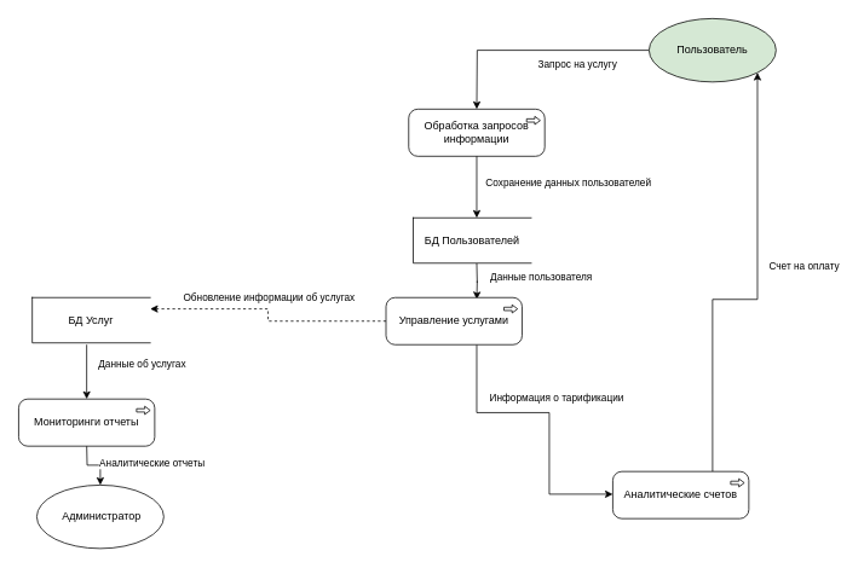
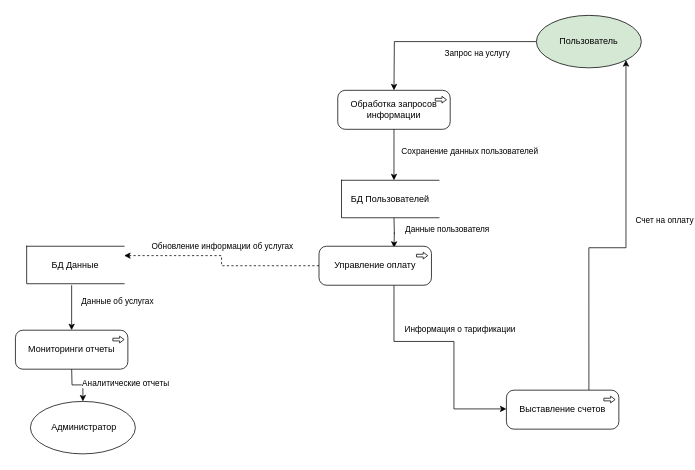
  <mxCell id="0" />
  <mxCell id="1" parent="0" />
  <mxCell id="2" style="edgeStyle=orthogonalEdgeStyle;rounded=0;orthogonalLoop=1;jettySize=auto;html=1;entryX=0.5;entryY=0;entryDx=0;entryDy=0;" edge="1" parent="1" source="4"><mxGeometry relative="1" as="geometry"><mxPoint x="525" y="120" as="targetPoint" /></mxGeometry></mxCell>
  <mxCell id="3" value="Запрос на услугу" style="edgeLabel;html=1;align=center;verticalAlign=middle;resizable=0;points=[];" vertex="1" connectable="0" parent="2"><mxGeometry x="-0.474" y="-1" relative="1" as="geometry"><mxPoint x="-13" y="16" as="offset" /></mxGeometry></mxCell>
  <mxCell id="4" value="Пользователь" style="ellipse;whiteSpace=wrap;html=1;fillColor=#d5e8d4;" vertex="1" parent="1"><mxGeometry x="715" y="20" width="140" height="70" as="geometry" /></mxCell>
  <mxCell id="5" style="edgeStyle=orthogonalEdgeStyle;rounded=0;orthogonalLoop=1;jettySize=auto;html=1;" edge="1" parent="1"><mxGeometry relative="1" as="geometry"><mxPoint x="525.034" y="170" as="sourcePoint" /><mxPoint x="525" y="240" as="targetPoint" /></mxGeometry></mxCell>
  <mxCell id="6" value="Сохранение данных пользователей" style="edgeLabel;html=1;align=center;verticalAlign=middle;resizable=0;points=[];" vertex="1" connectable="0" parent="5"><mxGeometry x="-0.286" y="1" relative="1" as="geometry"><mxPoint x="99" y="5" as="offset" /></mxGeometry></mxCell>
  <mxCell id="7" style="edgeStyle=orthogonalEdgeStyle;rounded=0;orthogonalLoop=1;jettySize=auto;html=1;" edge="1" parent="1"><mxGeometry relative="1" as="geometry"><mxPoint x="525" y="290" as="sourcePoint" /><mxPoint x="525.034" y="330" as="targetPoint" /></mxGeometry></mxCell>
  <mxCell id="8" value="Данные пользователя" style="edgeLabel;html=1;align=center;verticalAlign=middle;resizable=0;points=[];" vertex="1" connectable="0" parent="7"><mxGeometry x="-0.3" y="1" relative="1" as="geometry"><mxPoint x="69" as="offset" /></mxGeometry></mxCell>
  <mxCell id="9" style="edgeStyle=orthogonalEdgeStyle;rounded=0;orthogonalLoop=1;jettySize=auto;html=1;entryX=1;entryY=1;entryDx=0;entryDy=0;" edge="1" parent="1" target="4"><mxGeometry relative="1" as="geometry"><Array as="points"><mxPoint x="785" y="330" /><mxPoint x="835" y="330" /></Array><mxPoint x="785.034" y="520" as="sourcePoint" /></mxGeometry></mxCell>
  <mxCell id="10" value="Счет на оплату" style="edgeLabel;html=1;align=center;verticalAlign=middle;resizable=0;points=[];" vertex="1" connectable="0" parent="9"><mxGeometry x="0.129" y="-2" relative="1" as="geometry"><mxPoint x="49" as="offset" /></mxGeometry></mxCell>
  <mxCell id="11" style="edgeStyle=orthogonalEdgeStyle;rounded=0;orthogonalLoop=1;jettySize=auto;html=1;entryX=0;entryY=0.5;entryDx=0;entryDy=0;" edge="1" parent="1"><mxGeometry relative="1" as="geometry"><Array as="points"><mxPoint x="525" y="455" /><mxPoint x="605" y="455" /><mxPoint x="605" y="545" /></Array><mxPoint x="525.034" y="380" as="sourcePoint" /><mxPoint x="675" y="545" as="targetPoint" /></mxGeometry></mxCell>
  <mxCell id="12" value="Информация о тарификации" style="edgeLabel;html=1;align=center;verticalAlign=middle;resizable=0;points=[];" vertex="1" connectable="0" parent="11"><mxGeometry x="0.022" y="3" relative="1" as="geometry"><mxPoint x="4" y="-22" as="offset" /></mxGeometry></mxCell>
  <mxCell id="13" style="edgeStyle=orthogonalEdgeStyle;rounded=0;orthogonalLoop=1;jettySize=auto;html=1;entryX=0.5;entryY=0;entryDx=0;entryDy=0;" edge="1" parent="1"><mxGeometry relative="1" as="geometry"><mxPoint x="95" y="380" as="sourcePoint" /><mxPoint x="95" y="440" as="targetPoint" /></mxGeometry></mxCell>
  <mxCell id="14" value="Данные об услугах" style="edgeLabel;html=1;align=center;verticalAlign=middle;resizable=0;points=[];" vertex="1" connectable="0" parent="13"><mxGeometry x="-0.333" y="-1" relative="1" as="geometry"><mxPoint x="61" as="offset" /></mxGeometry></mxCell>
  <mxCell id="15" style="edgeStyle=orthogonalEdgeStyle;rounded=0;orthogonalLoop=1;jettySize=auto;html=1;entryX=0.5;entryY=0;entryDx=0;entryDy=0;" edge="1" parent="1" target="17"><mxGeometry relative="1" as="geometry"><mxPoint x="95" y="490" as="sourcePoint" /></mxGeometry></mxCell>
  <mxCell id="16" value="Аналитические отчеты" style="edgeLabel;html=1;align=center;verticalAlign=middle;resizable=0;points=[];" vertex="1" connectable="0" parent="15"><mxGeometry x="-0.08" y="3" relative="1" as="geometry"><mxPoint x="67" as="offset" /></mxGeometry></mxCell>
  <mxCell id="17" value="&amp;nbsp;Администратор" style="ellipse;whiteSpace=wrap;html=1;" vertex="1" parent="1"><mxGeometry x="40" y="535" width="140" height="70" as="geometry" /></mxCell>
  <mxCell id="18" value="БД Пользователей" style="html=1;dashed=0;whiteSpace=wrap;shape=partialRectangle;right=0;" vertex="1" parent="1"><mxGeometry x="455" y="240" width="130" height="50" as="geometry" /></mxCell>
  <mxCell id="19" value="Обработка запросов информации" style="html=1;outlineConnect=0;whiteSpace=wrap;shape=mxgraph.archimate3.application;appType=proc;archiType=rounded;" vertex="1" parent="1"><mxGeometry x="450" y="120" width="150" height="52" as="geometry" /></mxCell>
- <mxCell id="20" value="Аналитические счетов" style="html=1;outlineConnect=0;whiteSpace=wrap;shape=mxgraph.archimate3.application;appType=proc;archiType=rounded;" vertex="1" parent="1"><mxGeometry x="675" y="520" width="150" height="52" as="geometry" /></mxCell>
+ <mxCell id="20" value="Выставление счетов" style="html=1;outlineConnect=0;whiteSpace=wrap;shape=mxgraph.archimate3.application;appType=proc;archiType=rounded;" vertex="1" parent="1"><mxGeometry x="675" y="520" width="150" height="52" as="geometry" /></mxCell>
  <mxCell id="21" style="edgeStyle=orthogonalEdgeStyle;rounded=0;orthogonalLoop=1;jettySize=auto;html=1;entryX=1;entryY=0.25;entryDx=0;entryDy=0;dashed=1;" edge="1" parent="1" source="23" target="24"><mxGeometry relative="1" as="geometry"><Array as="points"><mxPoint x="295" y="354" /><mxPoint x="295" y="341" /></Array></mxGeometry></mxCell>
  <mxCell id="22" value="Обновление информации об услугах" style="edgeLabel;html=1;align=center;verticalAlign=middle;resizable=0;points=[];" vertex="1" connectable="0" parent="21"><mxGeometry x="0.082" y="1" relative="1" as="geometry"><mxPoint x="5" y="-14" as="offset" /></mxGeometry></mxCell>
- <mxCell id="23" value="Управление услугами" style="html=1;outlineConnect=0;whiteSpace=wrap;shape=mxgraph.archimate3.application;appType=proc;archiType=rounded;" vertex="1" parent="1"><mxGeometry x="425" y="328" width="150" height="52" as="geometry" /></mxCell>
- <mxCell id="24" value="БД Услуг" style="html=1;dashed=0;whiteSpace=wrap;shape=partialRectangle;right=0;" vertex="1" parent="1"><mxGeometry x="35" y="328" width="130" height="50" as="geometry" /></mxCell>
+ <mxCell id="23" value="Управление оплату" style="html=1;outlineConnect=0;whiteSpace=wrap;shape=mxgraph.archimate3.application;appType=proc;archiType=rounded;" vertex="1" parent="1"><mxGeometry x="425" y="328" width="150" height="52" as="geometry" /></mxCell>
+ <mxCell id="24" value="БД Данные" style="html=1;dashed=0;whiteSpace=wrap;shape=partialRectangle;right=0;" vertex="1" parent="1"><mxGeometry x="35" y="328" width="130" height="50" as="geometry" /></mxCell>
  <mxCell id="25" value="Мониторинги отчеты" style="html=1;outlineConnect=0;whiteSpace=wrap;shape=mxgraph.archimate3.application;appType=proc;archiType=rounded;" vertex="1" parent="1"><mxGeometry x="20" y="440" width="150" height="52" as="geometry" /></mxCell>
